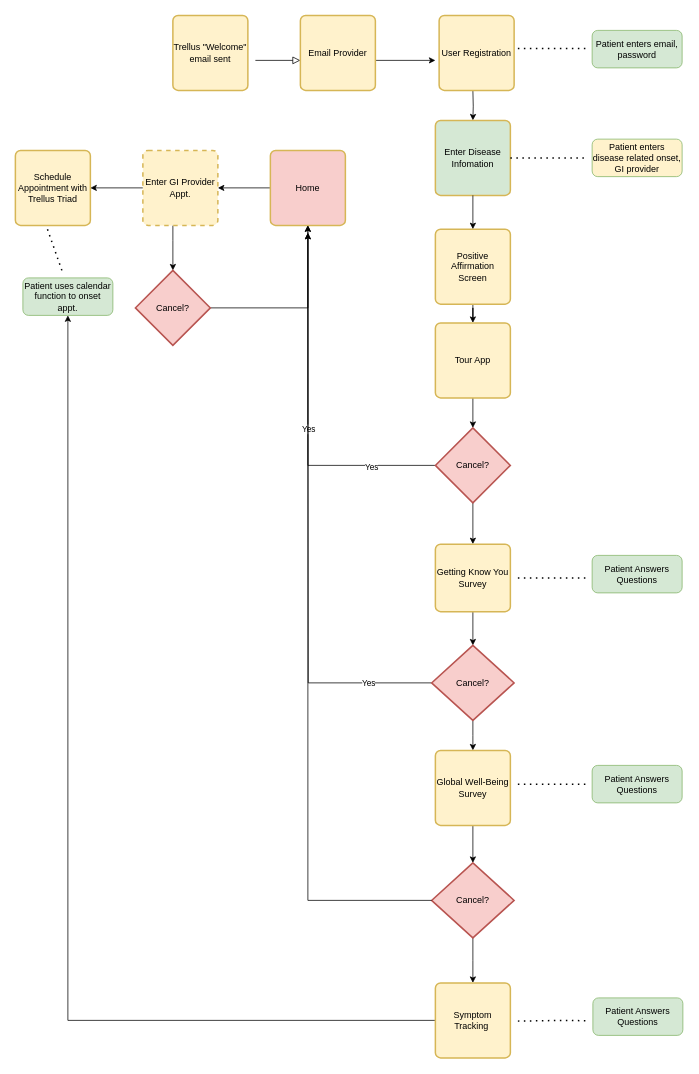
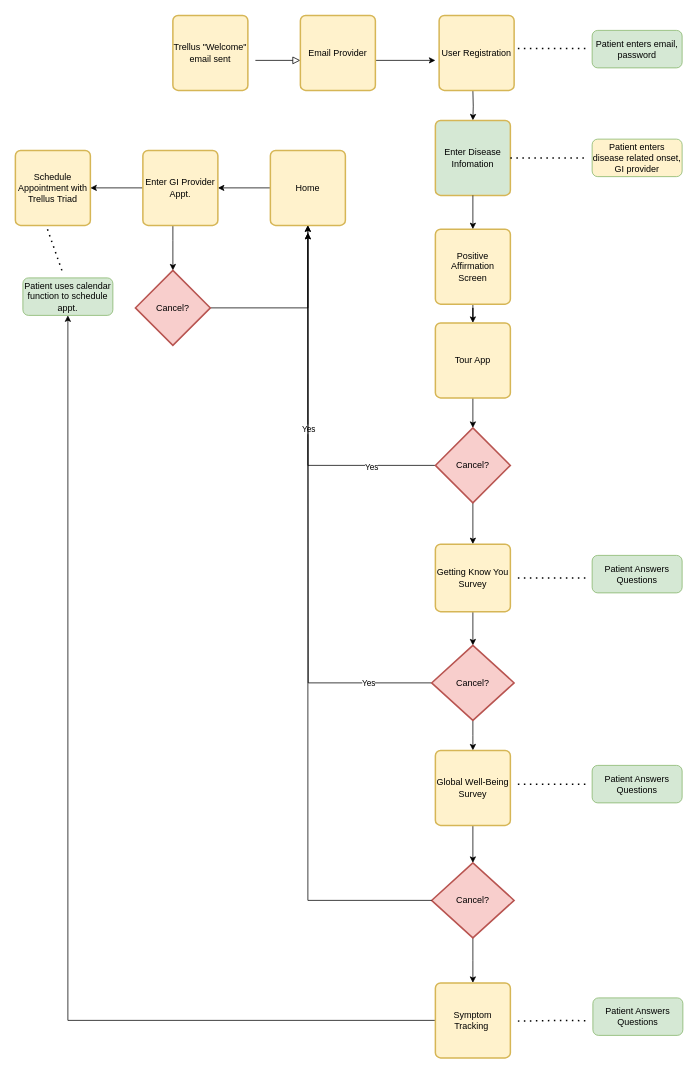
  <mxCell id="0" />
  <mxCell id="1" parent="0" />
  <mxCell id="2" value="" style="rounded=0;html=1;jettySize=auto;orthogonalLoop=1;fontSize=11;endArrow=block;endFill=0;endSize=8;strokeWidth=1;shadow=0;labelBackgroundColor=none;edgeStyle=orthogonalEdgeStyle;entryX=0;entryY=0.5;entryDx=0;entryDy=0;" parent="1" edge="1"><mxGeometry relative="1" as="geometry"><mxPoint x="340" y="80" as="sourcePoint" /><mxPoint x="400" y="80" as="targetPoint" /></mxGeometry></mxCell>
  <mxCell id="3" style="edgeStyle=orthogonalEdgeStyle;rounded=0;orthogonalLoop=1;jettySize=auto;html=1;exitX=1;exitY=0.5;exitDx=0;exitDy=0;entryX=0;entryY=0.5;entryDx=0;entryDy=0;" parent="1" edge="1"><mxGeometry relative="1" as="geometry"><mxPoint x="500" y="80" as="sourcePoint" /><mxPoint x="580" y="80" as="targetPoint" /></mxGeometry></mxCell>
  <mxCell id="4" style="edgeStyle=orthogonalEdgeStyle;rounded=0;orthogonalLoop=1;jettySize=auto;html=1;exitX=0.5;exitY=1;exitDx=0;exitDy=0;" parent="1" target="6" edge="1"><mxGeometry relative="1" as="geometry"><mxPoint x="630" y="120" as="sourcePoint" /></mxGeometry></mxCell>
  <mxCell id="5" style="edgeStyle=orthogonalEdgeStyle;rounded=0;orthogonalLoop=1;jettySize=auto;html=1;entryX=0.5;entryY=0;entryDx=0;entryDy=0;entryPerimeter=0;" parent="1" source="17" target="11" edge="1"><mxGeometry relative="1" as="geometry"><mxPoint x="630" y="300" as="targetPoint" /></mxGeometry></mxCell>
  <mxCell id="6" value="Enter Disease Infomation&lt;br&gt;" style="rounded=1;whiteSpace=wrap;html=1;absoluteArcSize=1;arcSize=14;strokeWidth=2;fillColor=#d5e8d4;strokeColor=#d6b656;" parent="1" vertex="1"><mxGeometry x="580" y="160" width="100" height="100" as="geometry" /></mxCell>
  <mxCell id="7" style="edgeStyle=orthogonalEdgeStyle;rounded=0;orthogonalLoop=1;jettySize=auto;html=1;exitX=0;exitY=0.5;exitDx=0;exitDy=0;exitPerimeter=0;" parent="1" source="11" target="13" edge="1"><mxGeometry relative="1" as="geometry" /></mxCell>
  <mxCell id="8" value="Yes" style="edgeLabel;html=1;align=center;verticalAlign=middle;resizable=0;points=[];" parent="7" vertex="1" connectable="0"><mxGeometry x="-0.108" relative="1" as="geometry"><mxPoint as="offset" /></mxGeometry></mxCell>
  <mxCell id="9" value="Yes" style="edgeLabel;html=1;align=center;verticalAlign=middle;resizable=0;points=[];" vertex="1" connectable="0" parent="7"><mxGeometry x="-0.649" y="1" relative="1" as="geometry"><mxPoint as="offset" /></mxGeometry></mxCell>
  <mxCell id="10" style="edgeStyle=orthogonalEdgeStyle;rounded=0;orthogonalLoop=1;jettySize=auto;html=1;exitX=0.5;exitY=1;exitDx=0;exitDy=0;exitPerimeter=0;entryX=0.5;entryY=0;entryDx=0;entryDy=0;" edge="1" parent="1" source="11" target="19"><mxGeometry relative="1" as="geometry" /></mxCell>
  <mxCell id="11" value="Cancel?" style="strokeWidth=2;html=1;shape=mxgraph.flowchart.decision;whiteSpace=wrap;fillColor=#f8cecc;strokeColor=#b85450;" parent="1" vertex="1"><mxGeometry x="580" y="570" width="100" height="100" as="geometry" /></mxCell>
  <mxCell id="12" style="edgeStyle=orthogonalEdgeStyle;rounded=0;orthogonalLoop=1;jettySize=auto;html=1;entryX=1;entryY=0.5;entryDx=0;entryDy=0;" edge="1" parent="1" source="13" target="33"><mxGeometry relative="1" as="geometry" /></mxCell>
- <mxCell id="13" value="Home" style="rounded=1;whiteSpace=wrap;html=1;absoluteArcSize=1;arcSize=14;strokeWidth=2;fillColor=#f8cecc;strokeColor=#d6b656;" parent="1" vertex="1"><mxGeometry x="360" y="200" width="100" height="100" as="geometry" /></mxCell>
+ <mxCell id="13" value="Home" style="rounded=1;whiteSpace=wrap;html=1;absoluteArcSize=1;arcSize=14;strokeWidth=2;fillColor=#fff2cc;strokeColor=#d6b656;" parent="1" vertex="1"><mxGeometry x="360" y="200" width="100" height="100" as="geometry" /></mxCell>
  <mxCell id="14" style="edgeStyle=orthogonalEdgeStyle;rounded=0;orthogonalLoop=1;jettySize=auto;html=1;entryX=0.5;entryY=0;entryDx=0;entryDy=0;" edge="1" parent="1" source="15" target="17"><mxGeometry relative="1" as="geometry" /></mxCell>
  <mxCell id="15" value="Positive Affirmation Screen" style="rounded=1;whiteSpace=wrap;html=1;absoluteArcSize=1;arcSize=14;strokeWidth=2;fillColor=#fff2cc;strokeColor=#d6b656;" vertex="1" parent="1"><mxGeometry x="580" y="305" width="100" height="100" as="geometry" /></mxCell>
  <mxCell id="16" style="edgeStyle=orthogonalEdgeStyle;rounded=0;orthogonalLoop=1;jettySize=auto;html=1;entryX=0.5;entryY=0;entryDx=0;entryDy=0;entryPerimeter=0;" edge="1" parent="1" source="6" target="15"><mxGeometry relative="1" as="geometry"><mxPoint x="630" y="520" as="targetPoint" /><mxPoint x="630" y="230" as="sourcePoint" /></mxGeometry></mxCell>
  <mxCell id="17" value="Tour App" style="rounded=1;whiteSpace=wrap;html=1;absoluteArcSize=1;arcSize=14;strokeWidth=2;fillColor=#fff2cc;strokeColor=#d6b656;" vertex="1" parent="1"><mxGeometry x="580" y="430" width="100" height="100" as="geometry" /></mxCell>
  <mxCell id="18" style="edgeStyle=orthogonalEdgeStyle;rounded=0;orthogonalLoop=1;jettySize=auto;html=1;entryX=0.5;entryY=0;entryDx=0;entryDy=0;entryPerimeter=0;" edge="1" parent="1" source="19" target="23"><mxGeometry relative="1" as="geometry" /></mxCell>
  <mxCell id="19" value="Getting Know You Survey" style="rounded=1;whiteSpace=wrap;html=1;absoluteArcSize=1;arcSize=14;strokeWidth=2;fillColor=#fff2cc;strokeColor=#d6b656;" vertex="1" parent="1"><mxGeometry x="580" y="725" width="100" height="90" as="geometry" /></mxCell>
  <mxCell id="20" style="edgeStyle=orthogonalEdgeStyle;rounded=0;orthogonalLoop=1;jettySize=auto;html=1;" edge="1" parent="1" source="23"><mxGeometry relative="1" as="geometry"><mxPoint x="410" y="310" as="targetPoint" /></mxGeometry></mxCell>
  <mxCell id="21" value="Yes" style="edgeLabel;html=1;align=center;verticalAlign=middle;resizable=0;points=[];" vertex="1" connectable="0" parent="20"><mxGeometry x="-0.793" y="3" relative="1" as="geometry"><mxPoint x="-6" y="-3" as="offset" /></mxGeometry></mxCell>
  <mxCell id="22" style="edgeStyle=orthogonalEdgeStyle;rounded=0;orthogonalLoop=1;jettySize=auto;html=1;" edge="1" parent="1" source="23"><mxGeometry relative="1" as="geometry"><mxPoint x="630" y="1000" as="targetPoint" /></mxGeometry></mxCell>
  <mxCell id="23" value="Cancel?" style="strokeWidth=2;html=1;shape=mxgraph.flowchart.decision;whiteSpace=wrap;fillColor=#f8cecc;strokeColor=#b85450;" vertex="1" parent="1"><mxGeometry x="575" y="860" width="110" height="100" as="geometry" /></mxCell>
  <mxCell id="24" style="edgeStyle=orthogonalEdgeStyle;rounded=0;orthogonalLoop=1;jettySize=auto;html=1;entryX=0.5;entryY=0;entryDx=0;entryDy=0;entryPerimeter=0;" edge="1" parent="1" source="25" target="27"><mxGeometry relative="1" as="geometry" /></mxCell>
  <mxCell id="25" value="Global Well-Being Survey" style="rounded=1;whiteSpace=wrap;html=1;absoluteArcSize=1;arcSize=14;strokeWidth=2;fillColor=#fff2cc;strokeColor=#d6b656;" vertex="1" parent="1"><mxGeometry x="580" y="1000" width="100" height="100" as="geometry" /></mxCell>
  <mxCell id="26" style="edgeStyle=orthogonalEdgeStyle;rounded=0;orthogonalLoop=1;jettySize=auto;html=1;" edge="1" parent="1" source="27"><mxGeometry relative="1" as="geometry"><mxPoint x="630" y="1310" as="targetPoint" /></mxGeometry></mxCell>
  <mxCell id="27" value="Cancel?" style="strokeWidth=2;html=1;shape=mxgraph.flowchart.decision;whiteSpace=wrap;fillColor=#f8cecc;strokeColor=#b85450;" vertex="1" parent="1"><mxGeometry x="575" y="1150" width="110" height="100" as="geometry" /></mxCell>
  <mxCell id="28" style="edgeStyle=orthogonalEdgeStyle;rounded=0;orthogonalLoop=1;jettySize=auto;html=1;exitX=0;exitY=0.5;exitDx=0;exitDy=0;exitPerimeter=0;" edge="1" parent="1" source="27"><mxGeometry relative="1" as="geometry"><mxPoint x="410" y="310" as="targetPoint" /><mxPoint x="550" y="1010" as="sourcePoint" /><Array as="points"><mxPoint x="410" y="1200" /></Array></mxGeometry></mxCell>
  <mxCell id="29" style="edgeStyle=orthogonalEdgeStyle;rounded=0;orthogonalLoop=1;jettySize=auto;html=1;" edge="1" parent="1" source="30" target="51"><mxGeometry relative="1" as="geometry" /></mxCell>
  <mxCell id="30" value="Symptom Tracking&amp;nbsp;" style="rounded=1;whiteSpace=wrap;html=1;absoluteArcSize=1;arcSize=14;strokeWidth=2;fillColor=#fff2cc;strokeColor=#d6b656;" vertex="1" parent="1"><mxGeometry x="580" y="1310" width="100" height="100" as="geometry" /></mxCell>
  <mxCell id="31" style="edgeStyle=orthogonalEdgeStyle;rounded=0;orthogonalLoop=1;jettySize=auto;html=1;entryX=0.5;entryY=0;entryDx=0;entryDy=0;entryPerimeter=0;" edge="1" parent="1" source="33" target="35"><mxGeometry relative="1" as="geometry"><Array as="points"><mxPoint x="230" y="320" /><mxPoint x="230" y="320" /></Array></mxGeometry></mxCell>
  <mxCell id="32" style="edgeStyle=orthogonalEdgeStyle;rounded=0;orthogonalLoop=1;jettySize=auto;html=1;entryX=1;entryY=0.5;entryDx=0;entryDy=0;" edge="1" parent="1" source="33" target="36"><mxGeometry relative="1" as="geometry" /></mxCell>
- <mxCell id="33" value="Enter GI Provider Appt." style="rounded=1;whiteSpace=wrap;html=1;absoluteArcSize=1;arcSize=14;strokeWidth=2;fillColor=#fff2cc;strokeColor=#d6b656;dashed=1;" vertex="1" parent="1"><mxGeometry x="190" y="200" width="100" height="100" as="geometry" /></mxCell>
+ <mxCell id="33" value="Enter GI Provider Appt." style="rounded=1;whiteSpace=wrap;html=1;absoluteArcSize=1;arcSize=14;strokeWidth=2;fillColor=#fff2cc;strokeColor=#d6b656;" vertex="1" parent="1"><mxGeometry x="190" y="200" width="100" height="100" as="geometry" /></mxCell>
  <mxCell id="34" style="edgeStyle=orthogonalEdgeStyle;rounded=0;orthogonalLoop=1;jettySize=auto;html=1;entryX=0.5;entryY=1;entryDx=0;entryDy=0;" edge="1" parent="1" source="35" target="13"><mxGeometry relative="1" as="geometry" /></mxCell>
  <mxCell id="35" value="Cancel?" style="strokeWidth=2;html=1;shape=mxgraph.flowchart.decision;whiteSpace=wrap;fillColor=#f8cecc;strokeColor=#b85450;" vertex="1" parent="1"><mxGeometry x="180" y="360" width="100" height="100" as="geometry" /></mxCell>
  <mxCell id="36" value="Schedule Appointment with Trellus Triad" style="rounded=1;whiteSpace=wrap;html=1;absoluteArcSize=1;arcSize=14;strokeWidth=2;fillColor=#fff2cc;strokeColor=#d6b656;" vertex="1" parent="1"><mxGeometry x="20" y="200" width="100" height="100" as="geometry" /></mxCell>
  <mxCell id="37" value="User Registration" style="rounded=1;whiteSpace=wrap;html=1;absoluteArcSize=1;arcSize=14;strokeWidth=2;fillColor=#fff2cc;strokeColor=#d6b656;" vertex="1" parent="1"><mxGeometry x="585" y="20" width="100" height="100" as="geometry" /></mxCell>
  <mxCell id="38" value="Email Provider" style="rounded=1;whiteSpace=wrap;html=1;absoluteArcSize=1;arcSize=14;strokeWidth=2;fillColor=#fff2cc;strokeColor=#d6b656;" vertex="1" parent="1"><mxGeometry x="400" y="20" width="100" height="100" as="geometry" /></mxCell>
  <mxCell id="39" value="Trellus &quot;Welcome&quot; email sent" style="rounded=1;whiteSpace=wrap;html=1;absoluteArcSize=1;arcSize=14;strokeWidth=2;fillColor=#fff2cc;strokeColor=#d6b656;" vertex="1" parent="1"><mxGeometry x="230" y="20" width="100" height="100" as="geometry" /></mxCell>
  <mxCell id="40" value="Patient enters email, password" style="rounded=1;whiteSpace=wrap;html=1;fillColor=#d5e8d4;strokeColor=#82b366;" vertex="1" parent="1"><mxGeometry x="789" y="40" width="120" height="50" as="geometry" /></mxCell>
  <mxCell id="41" value="Patient enters disease related onset, GI provider" style="rounded=1;whiteSpace=wrap;html=1;fillColor=#fff2cc;strokeColor=#82b366;" vertex="1" parent="1"><mxGeometry x="789" y="185" width="120" height="50" as="geometry" /></mxCell>
  <mxCell id="42" value="Patient Answers Questions" style="rounded=1;whiteSpace=wrap;html=1;fillColor=#d5e8d4;strokeColor=#82b366;" vertex="1" parent="1"><mxGeometry x="789" y="740" width="120" height="50" as="geometry" /></mxCell>
  <mxCell id="43" value="Patient Answers Questions" style="rounded=1;whiteSpace=wrap;html=1;fillColor=#d5e8d4;strokeColor=#82b366;" vertex="1" parent="1"><mxGeometry x="789" y="1020" width="120" height="50" as="geometry" /></mxCell>
  <mxCell id="44" value="Patient Answers Questions" style="rounded=1;whiteSpace=wrap;html=1;fillColor=#d5e8d4;strokeColor=#82b366;" vertex="1" parent="1"><mxGeometry x="790" y="1330" width="120" height="50" as="geometry" /></mxCell>
  <mxCell id="45" value="" style="endArrow=none;dashed=1;html=1;dashPattern=1 3;strokeWidth=2;entryX=-0.075;entryY=0.61;entryDx=0;entryDy=0;entryPerimeter=0;" edge="1" parent="1" target="44"><mxGeometry width="50" height="50" relative="1" as="geometry"><mxPoint x="690" y="1361" as="sourcePoint" /><mxPoint x="533" y="1139" as="targetPoint" /><Array as="points"><mxPoint x="750" y="1360" /></Array></mxGeometry></mxCell>
  <mxCell id="46" value="" style="endArrow=none;dashed=1;html=1;dashPattern=1 3;strokeWidth=2;" edge="1" parent="1"><mxGeometry width="50" height="50" relative="1" as="geometry"><mxPoint x="690" y="1045" as="sourcePoint" /><mxPoint x="780" y="1045" as="targetPoint" /></mxGeometry></mxCell>
  <mxCell id="47" value="" style="endArrow=none;dashed=1;html=1;dashPattern=1 3;strokeWidth=2;" edge="1" parent="1"><mxGeometry width="50" height="50" relative="1" as="geometry"><mxPoint x="690" y="770" as="sourcePoint" /><mxPoint x="780" y="770" as="targetPoint" /></mxGeometry></mxCell>
  <mxCell id="48" value="" style="endArrow=none;dashed=1;html=1;dashPattern=1 3;strokeWidth=2;exitX=1;exitY=0.5;exitDx=0;exitDy=0;" edge="1" parent="1" source="6"><mxGeometry width="50" height="50" relative="1" as="geometry"><mxPoint x="690" y="210" as="sourcePoint" /><mxPoint x="780" y="210" as="targetPoint" /></mxGeometry></mxCell>
  <mxCell id="49" value="" style="endArrow=none;dashed=1;html=1;dashPattern=1 3;strokeWidth=2;" edge="1" parent="1"><mxGeometry width="50" height="50" relative="1" as="geometry"><mxPoint x="690" y="64" as="sourcePoint" /><mxPoint x="780" y="64" as="targetPoint" /></mxGeometry></mxCell>
  <mxCell id="50" value="" style="endArrow=none;dashed=1;html=1;dashPattern=1 3;strokeWidth=2;entryX=0.415;entryY=1.015;entryDx=0;entryDy=0;entryPerimeter=0;" edge="1" parent="1" target="36"><mxGeometry width="50" height="50" relative="1" as="geometry"><mxPoint x="82" y="360" as="sourcePoint" /><mxPoint x="530" y="390" as="targetPoint" /></mxGeometry></mxCell>
- <mxCell id="51" value="Patient uses calendar function to onset appt." style="rounded=1;whiteSpace=wrap;html=1;fillColor=#d5e8d4;strokeColor=#82b366;" vertex="1" parent="1"><mxGeometry x="30" y="370" width="120" height="50" as="geometry" /></mxCell>
+ <mxCell id="51" value="Patient uses calendar function to schedule appt." style="rounded=1;whiteSpace=wrap;html=1;fillColor=#d5e8d4;strokeColor=#82b366;" vertex="1" parent="1"><mxGeometry x="30" y="370" width="120" height="50" as="geometry" /></mxCell>
